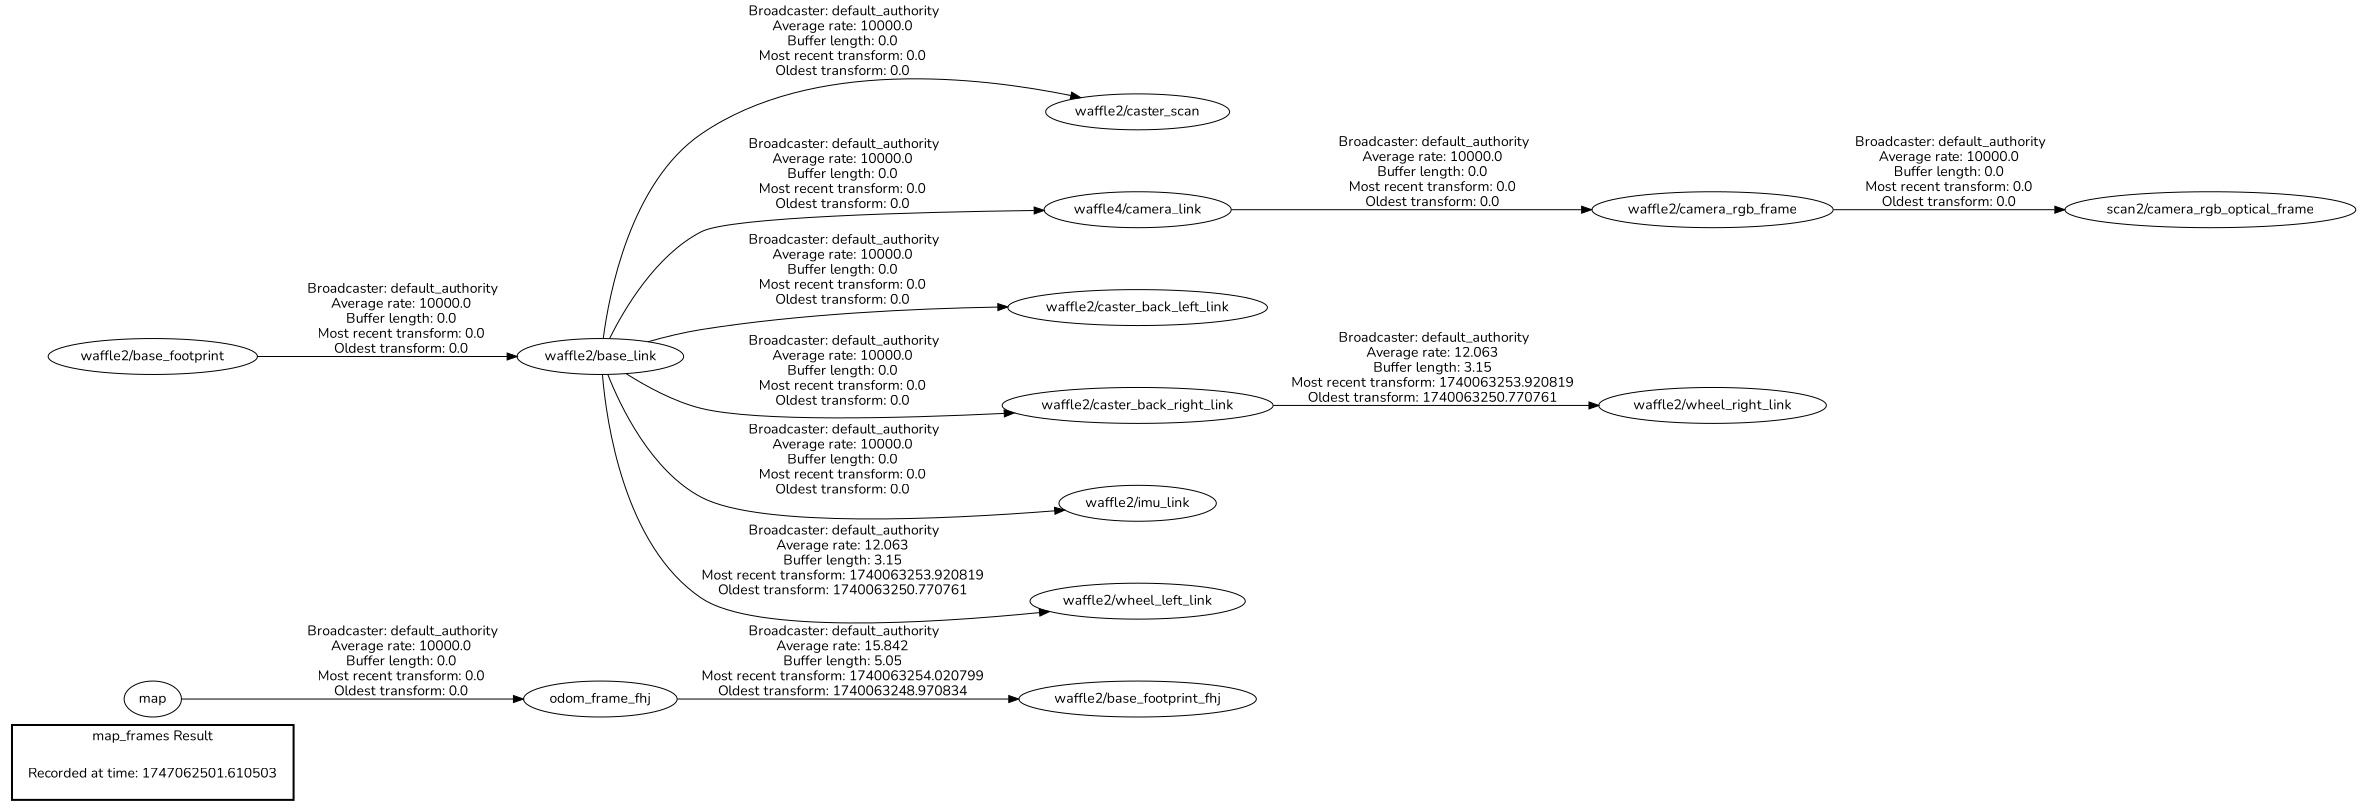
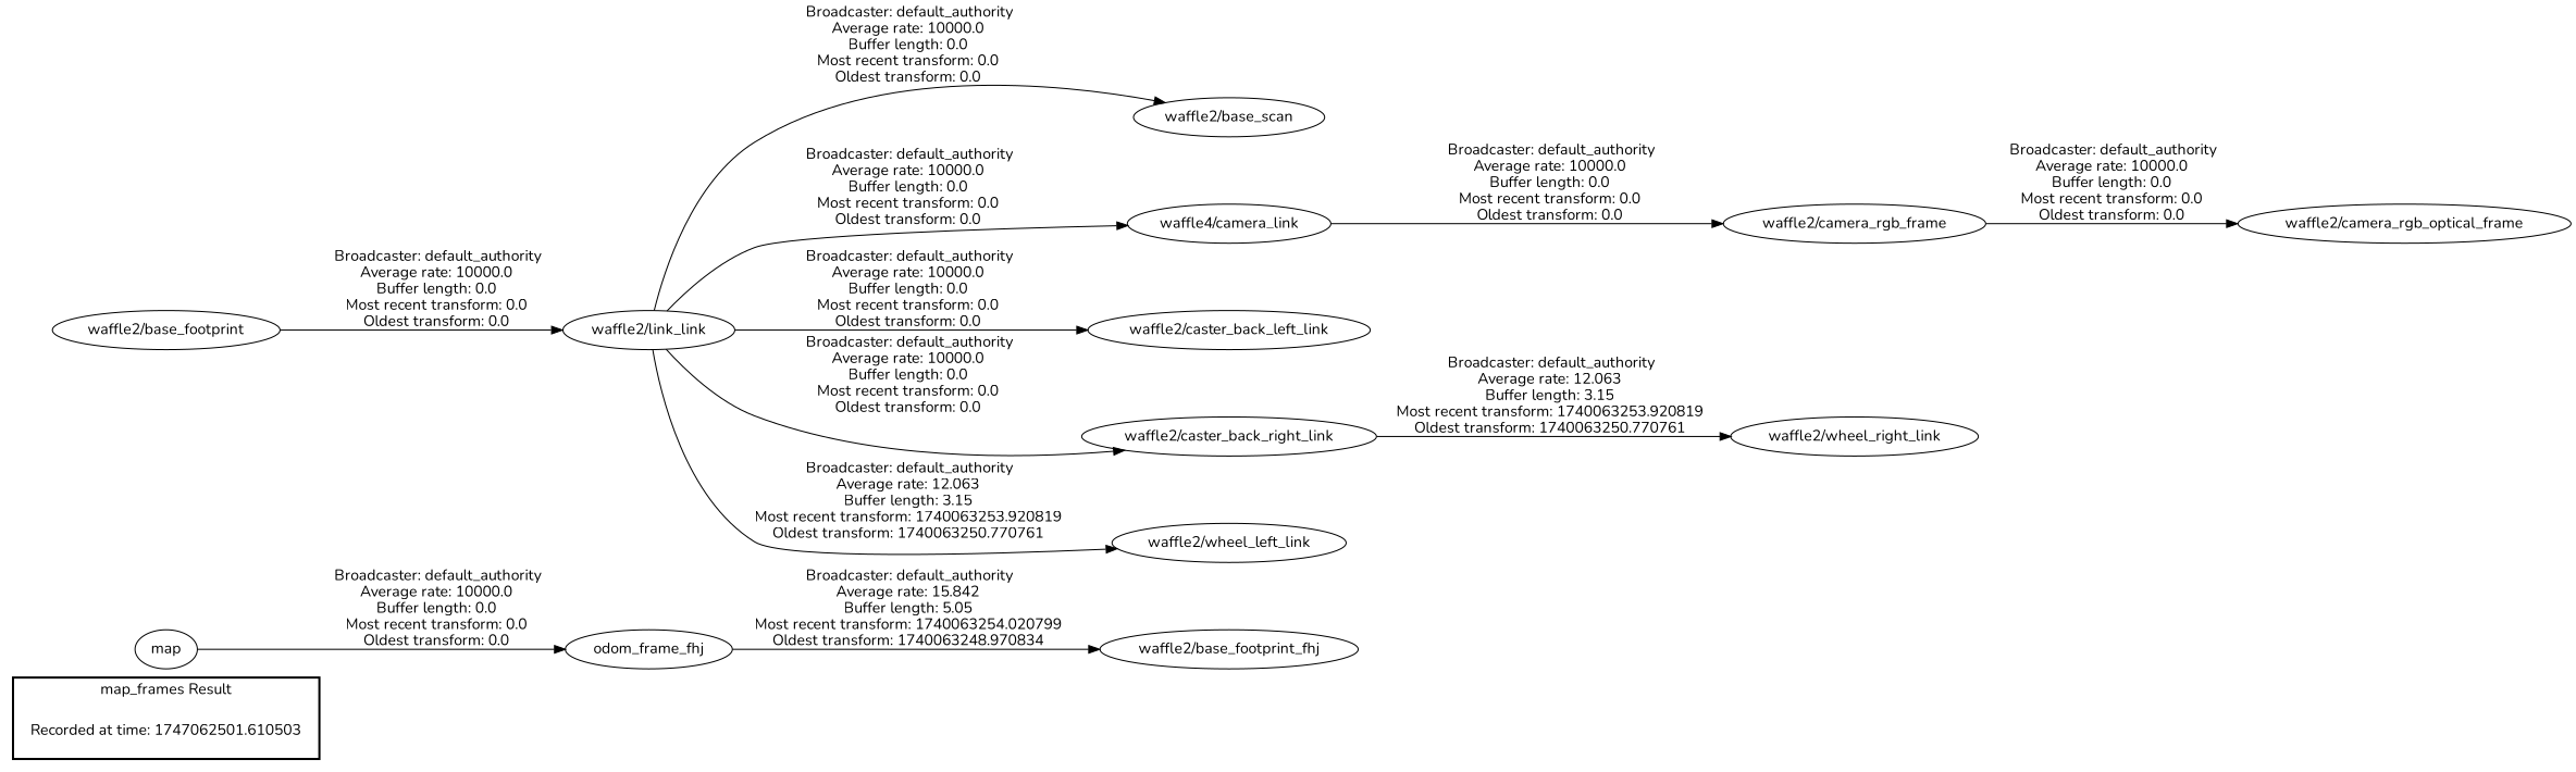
  digraph {
    fontname=Nunito
    rankdir=LR
    node [fontname=Nunito]
    edge [fontname=Nunito]
    "Recorded at time: 1747062501.610503" [shape=plaintext]
    odom_frame_fhj
    "waffle2/base_footprint_fhj"
    map
-   "waffle2/base_link"
-   "waffle2/base_scan" [label="waffle2/caster_scan"]
+   "waffle2/base_link" [label="waffle2/link_link"]
+   "waffle2/base_scan"
    n7 [label="waffle4/camera_link"]
    "waffle2/caster_back_left_link"
    "waffle2/caster_back_right_link"
-   "waffle2/imu_link"
    "waffle2/wheel_left_link"
    "waffle2/camera_rgb_frame"
    "waffle2/wheel_right_link"
    "waffle2/base_footprint"
-   "waffle2/camera_rgb_optical_frame" [label="scan2/camera_rgb_optical_frame"]
+   "waffle2/camera_rgb_optical_frame"
    subgraph cluster_1 {
      color=black
      label="map_frames Result"
      style=bold
      "Recorded at time: 1747062501.610503"
    }
    odom_frame_fhj -> "waffle2/base_footprint_fhj" [label=" Broadcaster: default_authority\nAverage rate: 15.842\nBuffer length: 5.05\nMost recent transform: 1740063254.020799\nOldest transform: 1740063248.970834\n"]
    map -> odom_frame_fhj [label=" Broadcaster: default_authority\nAverage rate: 10000.0\nBuffer length: 0.0\nMost recent transform: 0.0\nOldest transform: 0.0\n"]
    "waffle2/base_link" -> "waffle2/base_scan" [label=" Broadcaster: default_authority\nAverage rate: 10000.0\nBuffer length: 0.0\nMost recent transform: 0.0\nOldest transform: 0.0\n"]
    "waffle2/base_link" -> n7 [label=" Broadcaster: default_authority\nAverage rate: 10000.0\nBuffer length: 0.0\nMost recent transform: 0.0\nOldest transform: 0.0\n"]
    "waffle2/base_link" -> "waffle2/caster_back_left_link" [label=" Broadcaster: default_authority\nAverage rate: 10000.0\nBuffer length: 0.0\nMost recent transform: 0.0\nOldest transform: 0.0\n"]
    "waffle2/base_link" -> "waffle2/caster_back_right_link" [label=" Broadcaster: default_authority\nAverage rate: 10000.0\nBuffer length: 0.0\nMost recent transform: 0.0\nOldest transform: 0.0\n"]
-   "waffle2/base_link" -> "waffle2/imu_link" [label=" Broadcaster: default_authority\nAverage rate: 10000.0\nBuffer length: 0.0\nMost recent transform: 0.0\nOldest transform: 0.0\n"]
    "waffle2/base_link" -> "waffle2/wheel_left_link" [label=" Broadcaster: default_authority\nAverage rate: 12.063\nBuffer length: 3.15\nMost recent transform: 1740063253.920819\nOldest transform: 1740063250.770761\n"]
    n7 -> "waffle2/camera_rgb_frame" [label=" Broadcaster: default_authority\nAverage rate: 10000.0\nBuffer length: 0.0\nMost recent transform: 0.0\nOldest transform: 0.0\n"]
    "waffle2/caster_back_right_link" -> "waffle2/wheel_right_link" [label=" Broadcaster: default_authority\nAverage rate: 12.063\nBuffer length: 3.15\nMost recent transform: 1740063253.920819\nOldest transform: 1740063250.770761\n"]
    "waffle2/camera_rgb_frame" -> "waffle2/camera_rgb_optical_frame" [label=" Broadcaster: default_authority\nAverage rate: 10000.0\nBuffer length: 0.0\nMost recent transform: 0.0\nOldest transform: 0.0\n"]
    "waffle2/base_footprint" -> "waffle2/base_link" [label=" Broadcaster: default_authority\nAverage rate: 10000.0\nBuffer length: 0.0\nMost recent transform: 0.0\nOldest transform: 0.0\n"]
  }
